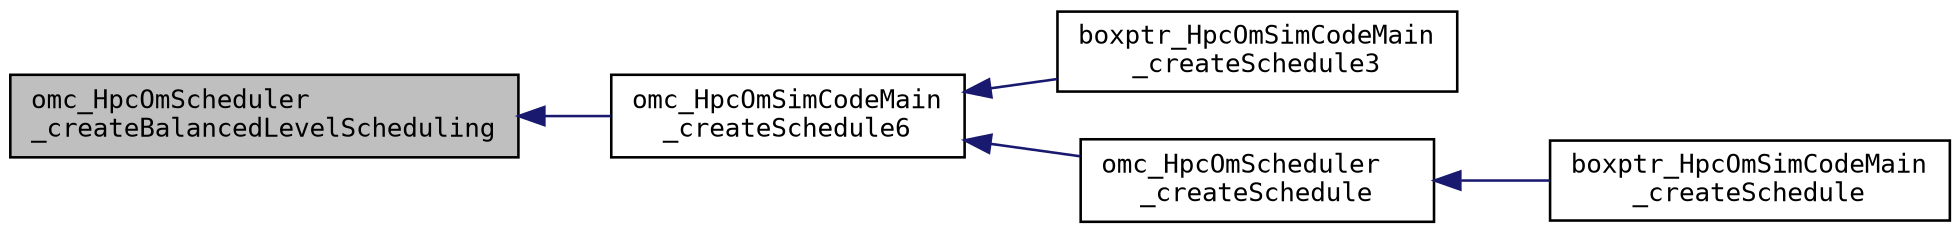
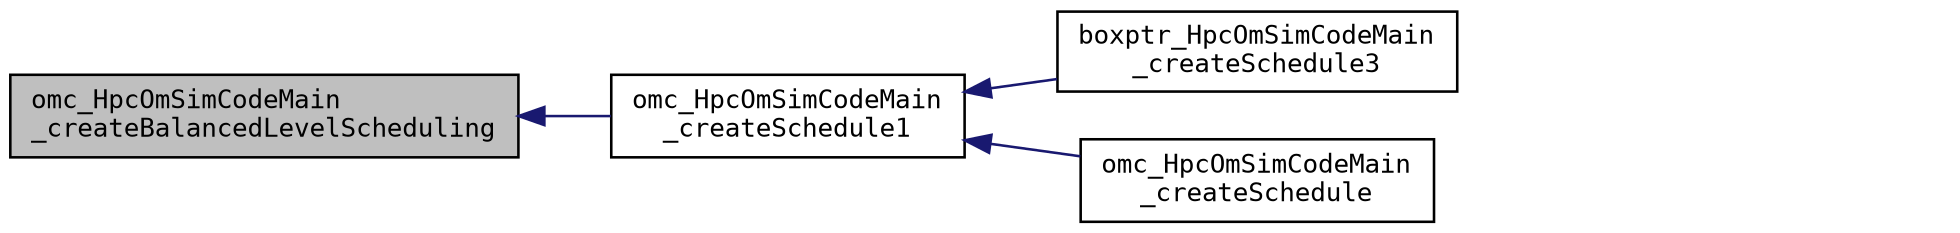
  digraph {
    fontname="DejaVu Sans Mono"
    rankdir=LR
    node [color=black fillcolor=white fontname="DejaVu Sans Mono" fontsize=10 shape=record style=filled]
    edge [color=midnightblue dir=back fontname="DejaVu Sans Mono" fontsize=10 labelfontname=Helvetica labelfontsize=10 style=solid]
-   n1 [fillcolor=grey75 fontcolor=black height=0.2 label="omc_HpcOmScheduler\l_createBalancedLevelScheduling" width=0.4]
-   n2 [height=0.2 label="omc_HpcOmSimCodeMain\l_createSchedule6" width=0.4]
+   n1 [fillcolor=grey75 fontcolor=black height=0.2 label="omc_HpcOmSimCodeMain\l_createBalancedLevelScheduling" width=0.4]
+   n2 [height=0.2 label="omc_HpcOmSimCodeMain\l_createSchedule1" width=0.4]
    n3 [height=0.2 label="boxptr_HpcOmSimCodeMain\l_createSchedule3" width=0.4]
-   n4 [height=0.2 label="omc_HpcOmScheduler\l_createSchedule" width=0.4]
-   n5 [height=0.2 label="boxptr_HpcOmSimCodeMain\l_createSchedule" width=0.4]
+   n4 [height=0.2 label="omc_HpcOmSimCodeMain\l_createSchedule" width=0.4]
    n1 -> n2
    n2 -> n3
    n2 -> n4
-   n4 -> n5
  }
